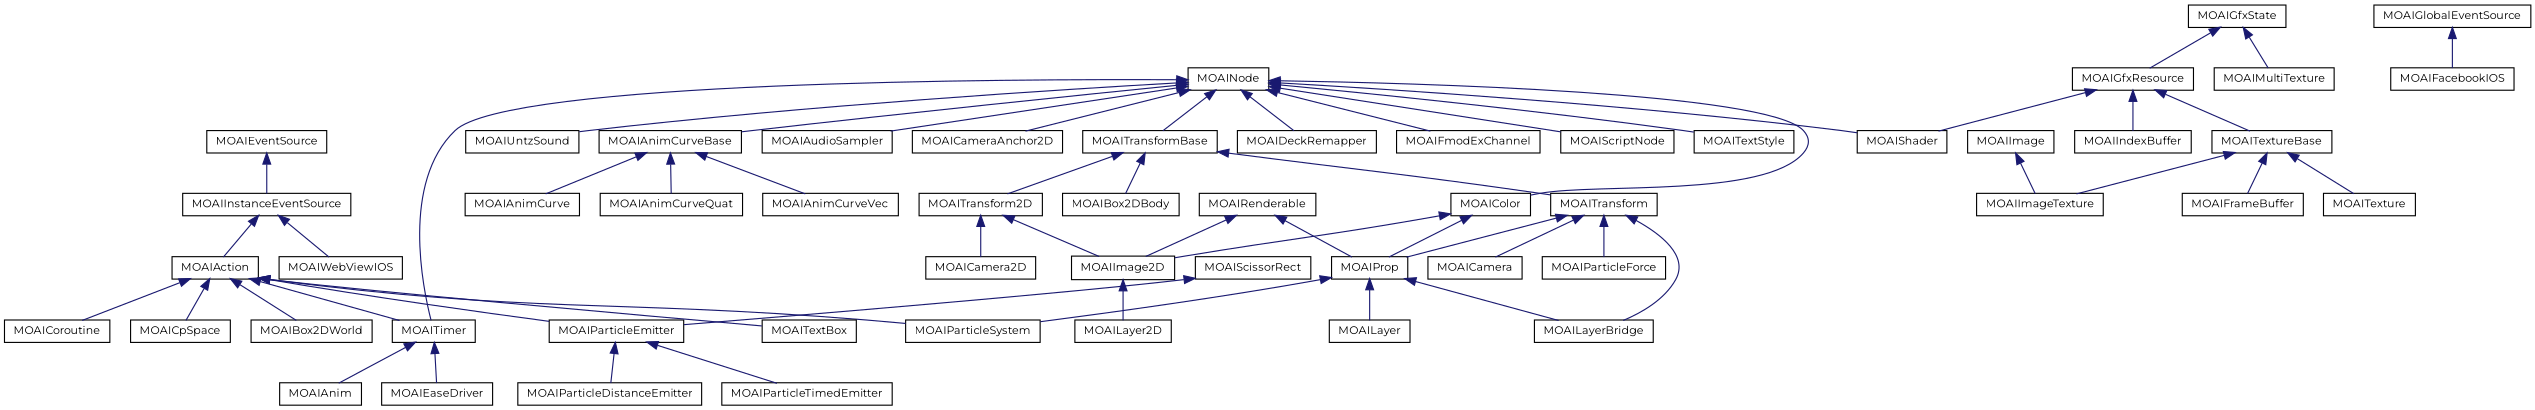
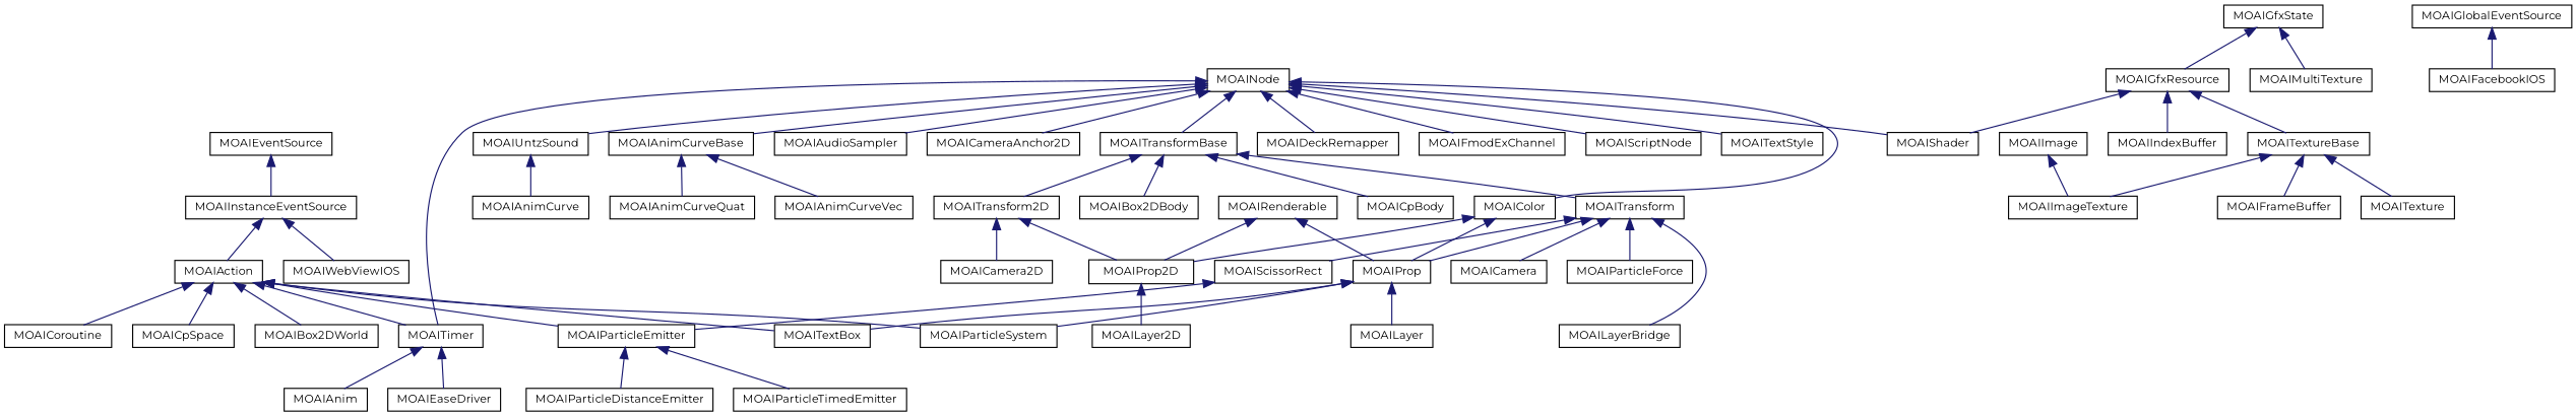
  digraph {
    fontname=Montserrat
    rankdir=TB
    node [color=black fillcolor=white fontname=Montserrat fontsize=10 shape=record style=filled]
    edge [color=midnightblue dir=back fontname=Montserrat fontsize=10 labelfontname=FreeSans labelfontsize=10 style=solid]
    n1 [height=0.2 label=MOAIEventSource width=0.4]
    n2 [height=0.2 label=MOAIInstanceEventSource width=0.4]
    n3 [height=0.2 label=MOAIGlobalEventSource width=0.4]
    n4 [height=0.2 label=MOAIFacebookIOS width=0.4]
    n5 [height=0.2 label=MOAIAction width=0.4]
    n6 [height=0.2 label=MOAIWebViewIOS width=0.4]
    n7 [height=0.2 label=MOAIBox2DWorld width=0.4]
    n8 [height=0.2 label=MOAICoroutine width=0.4]
    n9 [height=0.2 label=MOAICpSpace width=0.4]
    n10 [height=0.2 label=MOAIParticleEmitter width=0.4]
    n11 [height=0.2 label=MOAIParticleSystem width=0.4]
    n12 [height=0.2 label=MOAITextBox width=0.4]
    n13 [height=0.2 label=MOAITimer width=0.4]
    n14 [height=0.2 label=MOAIParticleDistanceEmitter width=0.4]
    n15 [height=0.2 label=MOAIParticleTimedEmitter width=0.4]
    n16 [height=0.2 label=MOAIAnim width=0.4]
    n17 [height=0.2 label=MOAIEaseDriver width=0.4]
    n18 [height=0.2 label=MOAIGfxState width=0.4]
    n19 [height=0.2 label=MOAIGfxResource width=0.4]
    n20 [height=0.2 label=MOAIMultiTexture width=0.4]
    n21 [height=0.2 label=MOAIIndexBuffer width=0.4]
    n22 [height=0.2 label=MOAIShader width=0.4]
    n23 [height=0.2 label=MOAITextureBase width=0.4]
    n24 [height=0.2 label=MOAIFrameBuffer width=0.4]
    n25 [height=0.2 label=MOAIImageTexture width=0.4]
    n26 [height=0.2 label=MOAITexture width=0.4]
    n27 [height=0.2 label=MOAIImage width=0.4]
    n28 [height=0.2 label=MOAINode width=0.4]
    n29 [height=0.2 label=MOAIAnimCurveBase width=0.4]
    n30 [height=0.2 label=MOAIAudioSampler width=0.4]
    n31 [height=0.2 label=MOAICameraAnchor2D width=0.4]
    n32 [height=0.2 label=MOAIColor width=0.4]
    n33 [height=0.2 label=MOAIDeckRemapper width=0.4]
    n34 [height=0.2 label=MOAIFmodExChannel width=0.4]
    n35 [height=0.2 label=MOAIScriptNode width=0.4]
    n36 [height=0.2 label=MOAITextStyle width=0.4]
    n37 [height=0.2 label=MOAITransformBase width=0.4]
    n38 [height=0.2 label=MOAIUntzSound width=0.4]
    n39 [height=0.2 label=MOAIAnimCurve width=0.4]
    n40 [height=0.2 label=MOAIAnimCurveQuat width=0.4]
    n41 [height=0.2 label=MOAIAnimCurveVec width=0.4]
    n42 [height=0.2 label=MOAIProp width=0.4]
-   n43 [height=0.2 label=MOAIImage2D width=0.4]
+   n43 [height=0.2 label=MOAIProp2D width=0.4]
    n44 [height=0.2 label=MOAIBox2DBody width=0.4]
+   n45 [height=0.2 label=MOAICpBody width=0.4]
    n46 [height=0.2 label=MOAITransform width=0.4]
    n47 [height=0.2 label=MOAITransform2D width=0.4]
    n48 [height=0.2 label=MOAILayer width=0.4]
    n49 [height=0.2 label=MOAILayer2D width=0.4]
    n50 [height=0.2 label=MOAICamera width=0.4]
    n51 [height=0.2 label=MOAILayerBridge width=0.4]
    n52 [height=0.2 label=MOAIParticleForce width=0.4]
    n53 [height=0.2 label=MOAIScissorRect width=0.4]
    n54 [height=0.2 label=MOAICamera2D width=0.4]
    n55 [height=0.2 label=MOAIRenderable width=0.4]
    n1 -> n2
    n2 -> n5
    n2 -> n6
    n3 -> n4
    n5 -> n7
    n5 -> n8
    n5 -> n9
    n5 -> n10
    n5 -> n11
    n5 -> n12
    n5 -> n13
    n10 -> n14
    n10 -> n15
    n13 -> n16
    n13 -> n17
    n18 -> n19
    n18 -> n20
    n19 -> n21
    n19 -> n22
    n19 -> n23
    n23 -> n24
    n23 -> n25
    n23 -> n26
    n27 -> n25
    n28 -> n13
    n28 -> n22
    n28 -> n29
    n28 -> n30
    n28 -> n31
    n28 -> n32
    n28 -> n33
    n28 -> n34
    n28 -> n35
    n28 -> n36
    n28 -> n37
    n28 -> n38
-   n29 -> n39
+   n38 -> n39
    n29 -> n40
    n29 -> n41
    n32 -> n42
    n32 -> n43
    n37 -> n44
+   n37 -> n45
    n37 -> n46
    n37 -> n47
    n42 -> n11
-   n42 -> n51
+   n42 -> n12
    n42 -> n48
    n43 -> n49
    n46 -> n42
    n46 -> n50
    n46 -> n51
    n46 -> n52
+   n46 -> n53
    n47 -> n43
    n47 -> n54
    n53 -> n10
    n55 -> n42
    n55 -> n43
  }
